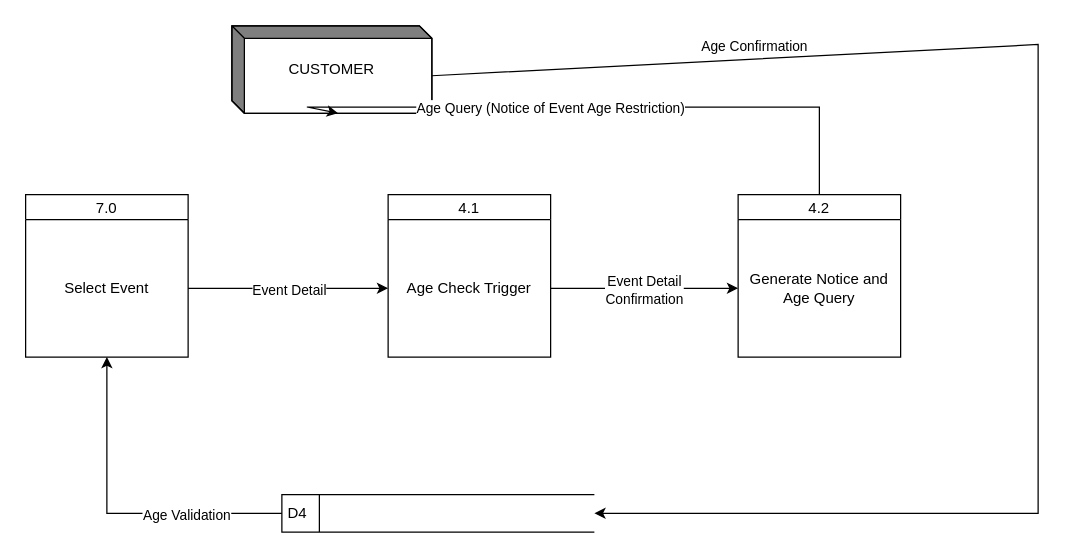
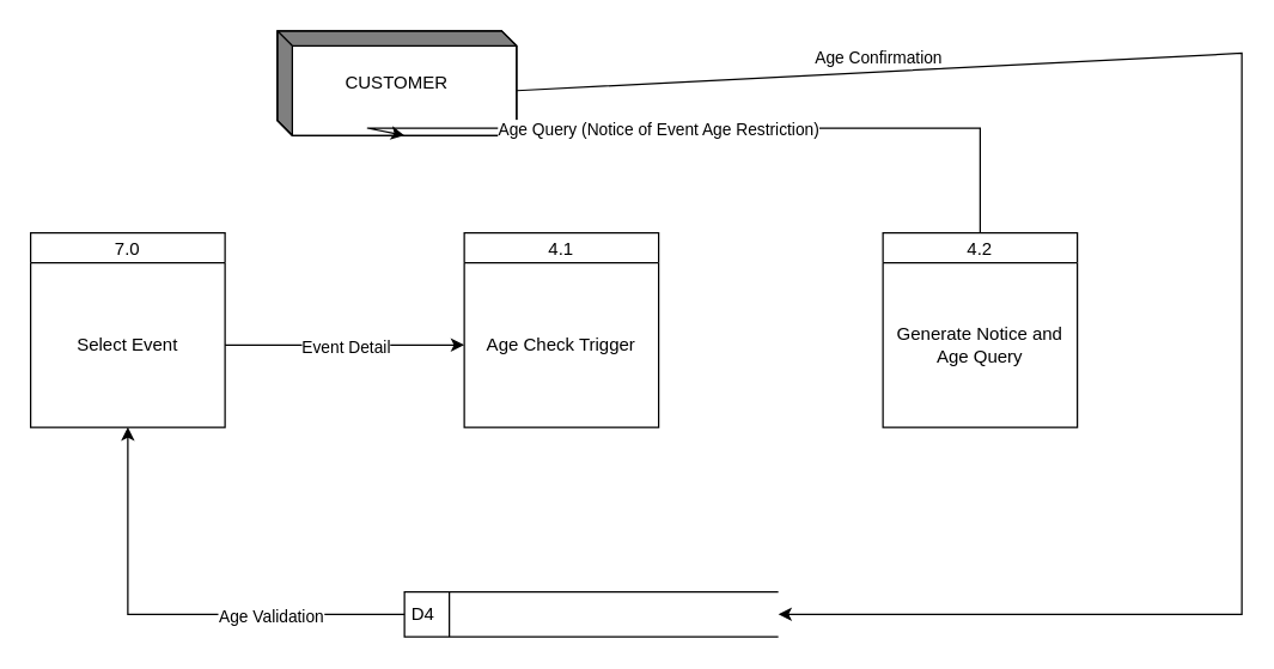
  <mxCell id="0" />
  <mxCell id="1" parent="0" />
  <mxCell id="2" value="CUSTOMER" style="html=1;dashed=0;whiteSpace=wrap;shape=mxgraph.dfd.externalEntity" parent="1" vertex="1"><mxGeometry x="185" y="20" width="160" height="70" as="geometry" /></mxCell>
  <mxCell id="3" value="4.2" style="swimlane;fontStyle=0;childLayout=stackLayout;horizontal=1;startSize=20;fillColor=#ffffff;horizontalStack=0;resizeParent=1;resizeParentMax=0;resizeLast=0;collapsible=0;marginBottom=0;swimlaneFillColor=#ffffff;" parent="1" vertex="1"><mxGeometry x="590" y="155" width="130" height="130" as="geometry" /></mxCell>
  <mxCell id="4" value="Generate Notice and Age Query" style="text;html=1;strokeColor=none;fillColor=none;align=center;verticalAlign=middle;whiteSpace=wrap;rounded=0;" parent="3" vertex="1"><mxGeometry y="20" width="130" height="110" as="geometry" /></mxCell>
  <mxCell id="5" value="4.1" style="swimlane;fontStyle=0;childLayout=stackLayout;horizontal=1;startSize=20;fillColor=#ffffff;horizontalStack=0;resizeParent=1;resizeParentMax=0;resizeLast=0;collapsible=0;marginBottom=0;swimlaneFillColor=#ffffff;" parent="1" vertex="1"><mxGeometry x="310" y="155" width="130" height="130" as="geometry" /></mxCell>
  <mxCell id="6" value="Age Check Trigger" style="text;html=1;strokeColor=none;fillColor=none;align=center;verticalAlign=middle;whiteSpace=wrap;rounded=0;" parent="5" vertex="1"><mxGeometry y="20" width="130" height="110" as="geometry" /></mxCell>
  <mxCell id="7" value="7.0" style="swimlane;fontStyle=0;childLayout=stackLayout;horizontal=1;startSize=20;fillColor=#ffffff;horizontalStack=0;resizeParent=1;resizeParentMax=0;resizeLast=0;collapsible=0;marginBottom=0;swimlaneFillColor=#ffffff;" parent="1" vertex="1"><mxGeometry x="20" y="155" width="130" height="130" as="geometry" /></mxCell>
  <mxCell id="8" value="Select Event" style="text;html=1;strokeColor=none;fillColor=none;align=center;verticalAlign=middle;whiteSpace=wrap;rounded=0;" parent="7" vertex="1"><mxGeometry y="20" width="130" height="110" as="geometry" /></mxCell>
- <mxCell id="9" value="D4" style="html=1;dashed=0;whiteSpace=wrap;shape=mxgraph.dfd.dataStoreID;align=left;spacingLeft=3;points=[[0,0],[0.5,0],[1,0],[0,0.5],[1,0.5],[0,1],[0.5,1],[1,1]];" parent="1" vertex="1"><mxGeometry x="225" y="395" width="250.0" height="30" as="geometry" /></mxCell>
+ <mxCell id="9" value="D4" style="html=1;dashed=0;whiteSpace=wrap;shape=mxgraph.dfd.dataStoreID;align=left;spacingLeft=3;points=[[0,0],[0.5,0],[1,0],[0,0.5],[1,0.5],[0,1],[0.5,1],[1,1]];" parent="1" vertex="1"><mxGeometry x="270" y="395" width="250.0" height="30" as="geometry" /></mxCell>
  <mxCell id="10" value="" style="endArrow=classic;html=1;rounded=0;exitX=1;exitY=0.5;exitDx=0;exitDy=0;entryX=0;entryY=0.5;entryDx=0;entryDy=0;" edge="1" parent="1" source="8" target="6"><mxGeometry width="50" height="50" relative="1" as="geometry"><mxPoint x="190" y="245" as="sourcePoint" /><mxPoint x="240" y="195" as="targetPoint" /></mxGeometry></mxCell>
  <mxCell id="11" value="Event Detail" style="edgeLabel;html=1;align=center;verticalAlign=middle;resizable=0;points=[];" vertex="1" connectable="0" parent="10"><mxGeometry x="-0.002" y="-4" relative="1" as="geometry"><mxPoint y="-3" as="offset" /></mxGeometry></mxCell>
- <mxCell id="12" value="" style="endArrow=classic;html=1;rounded=0;exitX=1;exitY=0.5;exitDx=0;exitDy=0;entryX=0;entryY=0.5;entryDx=0;entryDy=0;" edge="1" parent="1" source="6" target="4"><mxGeometry width="50" height="50" relative="1" as="geometry"><mxPoint x="500" y="255" as="sourcePoint" /><mxPoint x="550" y="205" as="targetPoint" /></mxGeometry></mxCell>
- <mxCell id="13" value="Event Detail&lt;br&gt;Confirmation" style="edgeLabel;html=1;align=center;verticalAlign=middle;resizable=0;points=[];" vertex="1" connectable="0" parent="12"><mxGeometry x="-0.019" y="1" relative="1" as="geometry"><mxPoint y="2" as="offset" /></mxGeometry></mxCell>
  <mxCell id="14" value="" style="endArrow=classic;html=1;rounded=0;exitX=0;exitY=0;exitDx=160;exitDy=40;exitPerimeter=0;entryX=1;entryY=0.5;entryDx=0;entryDy=0;" edge="1" parent="1" source="2" target="9"><mxGeometry width="50" height="50" relative="1" as="geometry"><mxPoint x="400" y="65" as="sourcePoint" /><mxPoint x="450" y="15" as="targetPoint" /><Array as="points"><mxPoint x="830" y="35" /><mxPoint x="830" y="410" /></Array></mxGeometry></mxCell>
  <mxCell id="15" value="Age Confirmation" style="edgeLabel;html=1;align=center;verticalAlign=middle;resizable=0;points=[];" vertex="1" connectable="0" parent="14"><mxGeometry x="-0.276" y="1" relative="1" as="geometry"><mxPoint x="-182" as="offset" /></mxGeometry></mxCell>
  <mxCell id="16" value="" style="endArrow=classic;html=1;rounded=0;exitX=0;exitY=0.5;exitDx=0;exitDy=0;entryX=0.5;entryY=1;entryDx=0;entryDy=0;" edge="1" parent="1" source="9" target="8"><mxGeometry width="50" height="50" relative="1" as="geometry"><mxPoint x="90" y="415" as="sourcePoint" /><mxPoint x="140" y="365" as="targetPoint" /><Array as="points"><mxPoint x="85" y="410" /></Array></mxGeometry></mxCell>
  <mxCell id="17" value="Age Validation" style="edgeLabel;html=1;align=center;verticalAlign=middle;resizable=0;points=[];" vertex="1" connectable="0" parent="16"><mxGeometry x="-0.421" y="1" relative="1" as="geometry"><mxPoint as="offset" /></mxGeometry></mxCell>
  <mxCell id="18" value="" style="endArrow=classic;html=1;rounded=0;entryX=0;entryY=0;entryDx=85;entryDy=70;entryPerimeter=0;exitX=0.5;exitY=0;exitDx=0;exitDy=0;" edge="1" parent="1" source="3" target="2"><mxGeometry width="50" height="50" relative="1" as="geometry"><mxPoint x="380" y="135" as="sourcePoint" /><mxPoint x="430" y="85" as="targetPoint" /><Array as="points"><mxPoint x="655" y="85" /><mxPoint x="245" y="85" /></Array></mxGeometry></mxCell>
  <mxCell id="19" value="Age Query (Notice of Event Age Restriction)" style="edgeLabel;html=1;align=center;verticalAlign=middle;resizable=0;points=[];" vertex="1" connectable="0" parent="18"><mxGeometry x="0.131" relative="1" as="geometry"><mxPoint as="offset" /></mxGeometry></mxCell>
